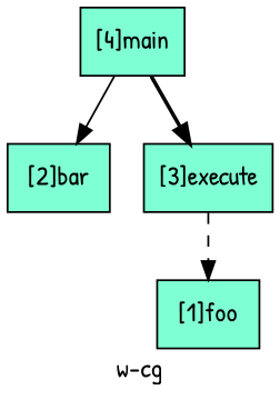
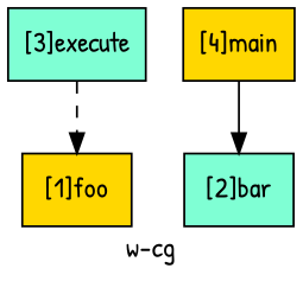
  digraph {
    fontname="Patrick Hand"
    label="w-cg"
    node [color=black fillcolor=gold fontname="Patrick Hand" shape=rectangle style=filled]
    edge [color=black fontname="Patrick Hand"]
-   n1 [fillcolor=aquamarine label="[1]foo"]
+   n1 [label="[1]foo"]
    n2 [fillcolor=aquamarine label="[2]bar"]
    n3 [fillcolor=aquamarine label="[3]execute"]
-   n4 [fillcolor=aquamarine label="[4]main"]
+   n4 [label="[4]main"]
    n3 -> n1 [style=dashed]
    n4 -> n2 [style=solid]
-   n4 -> n3 [style=bold]
  }
